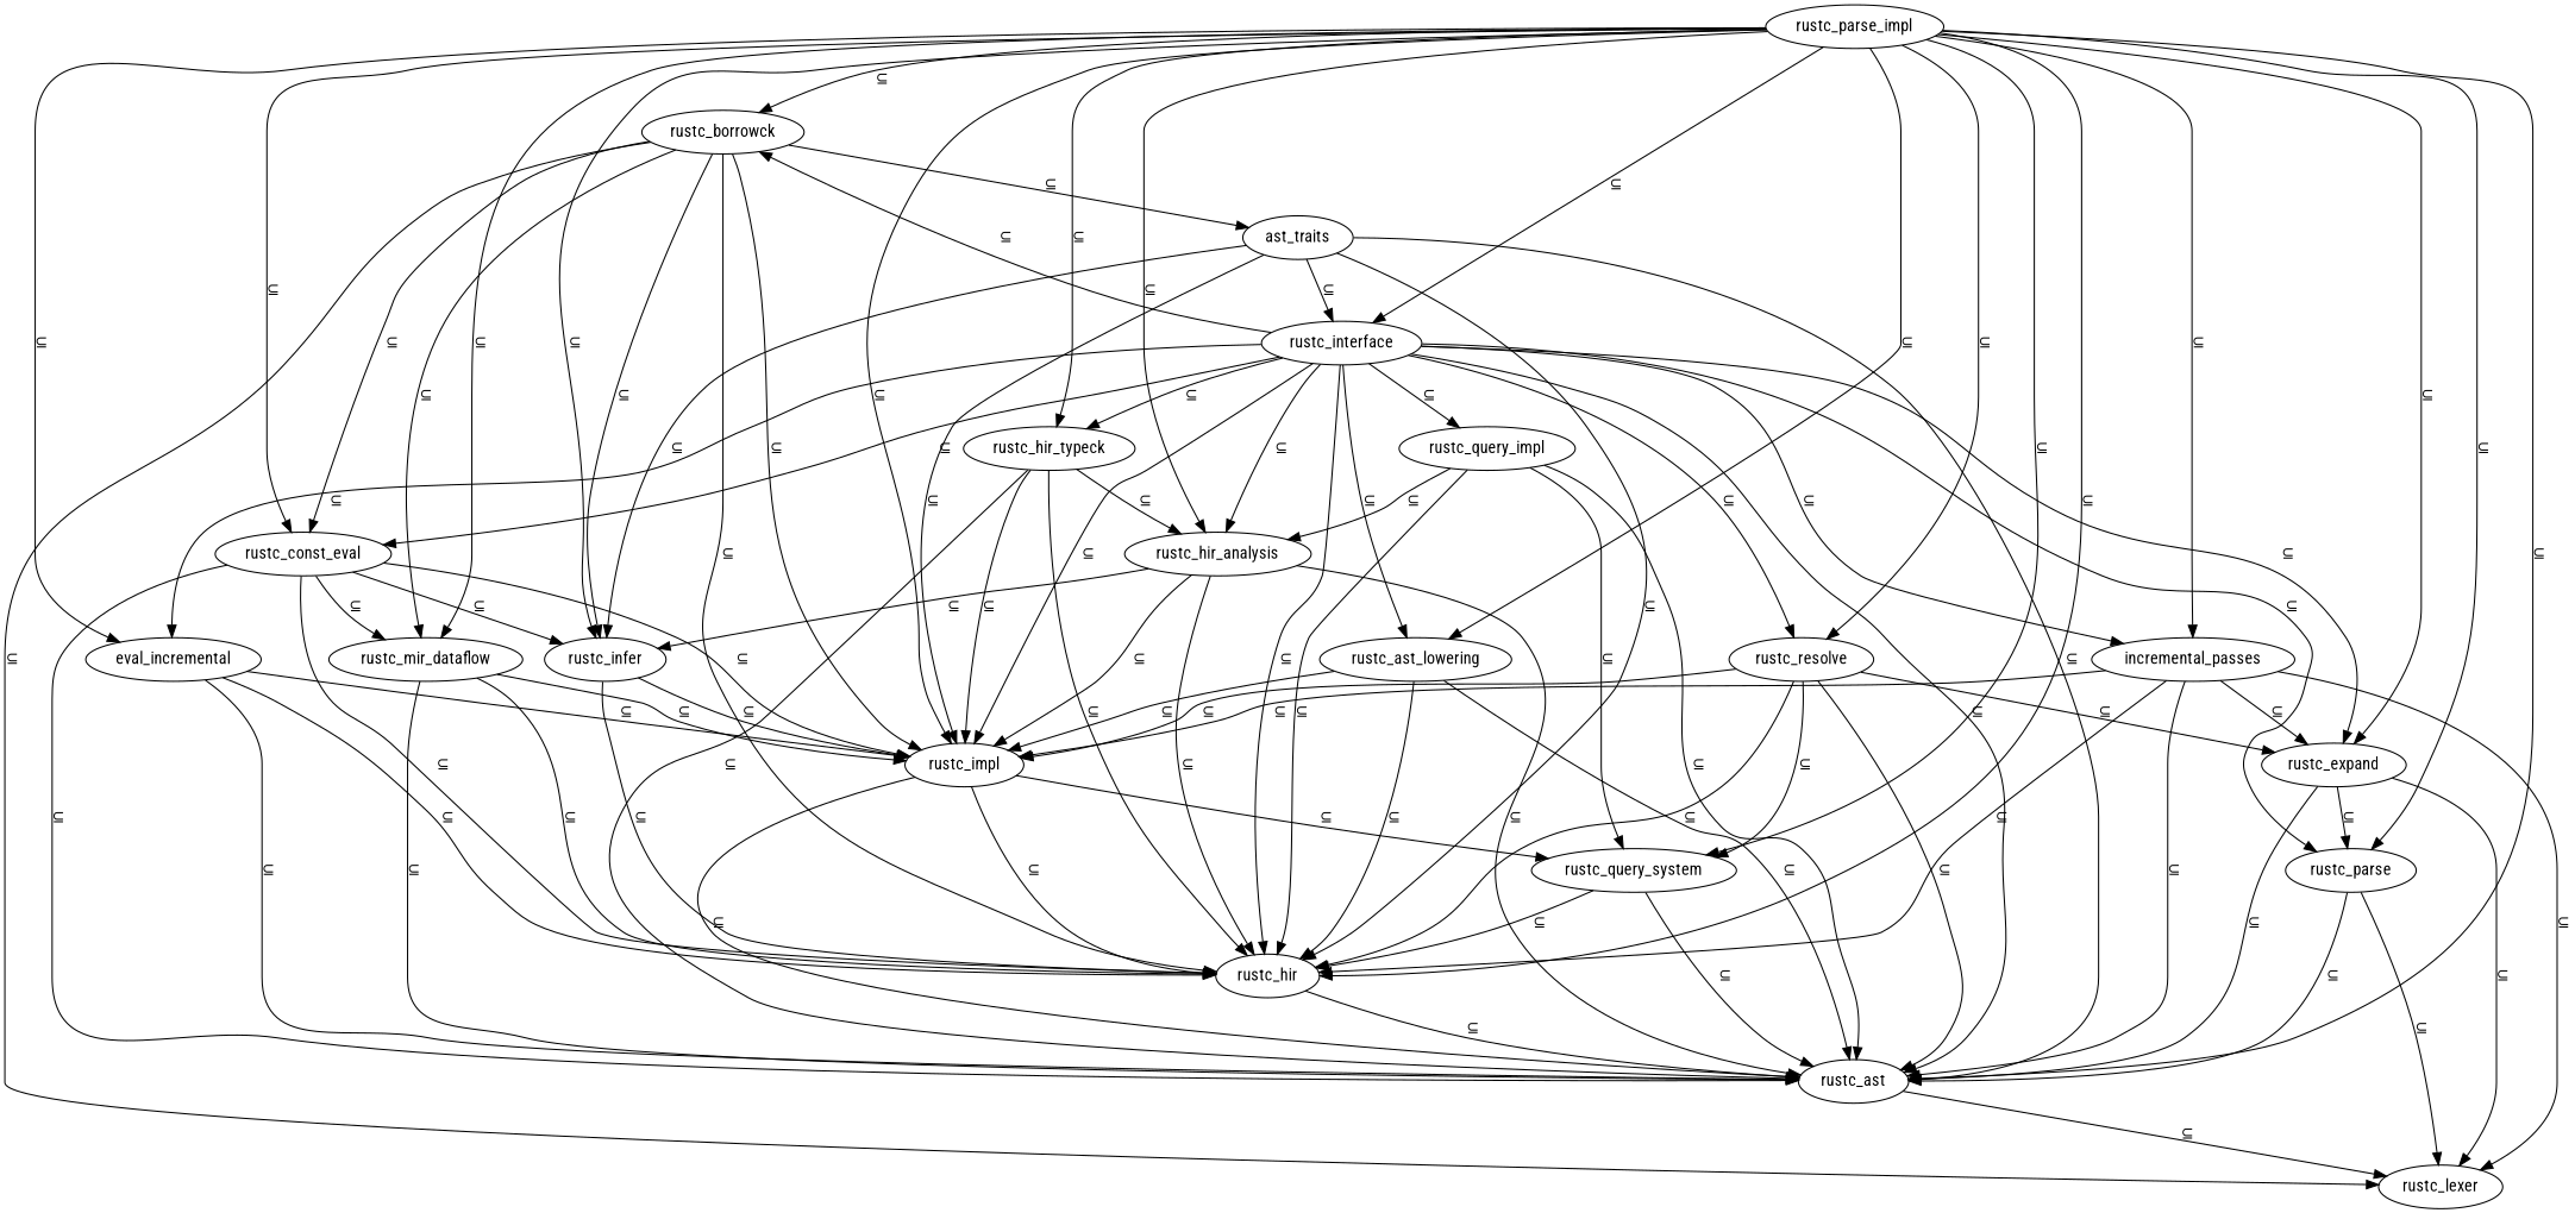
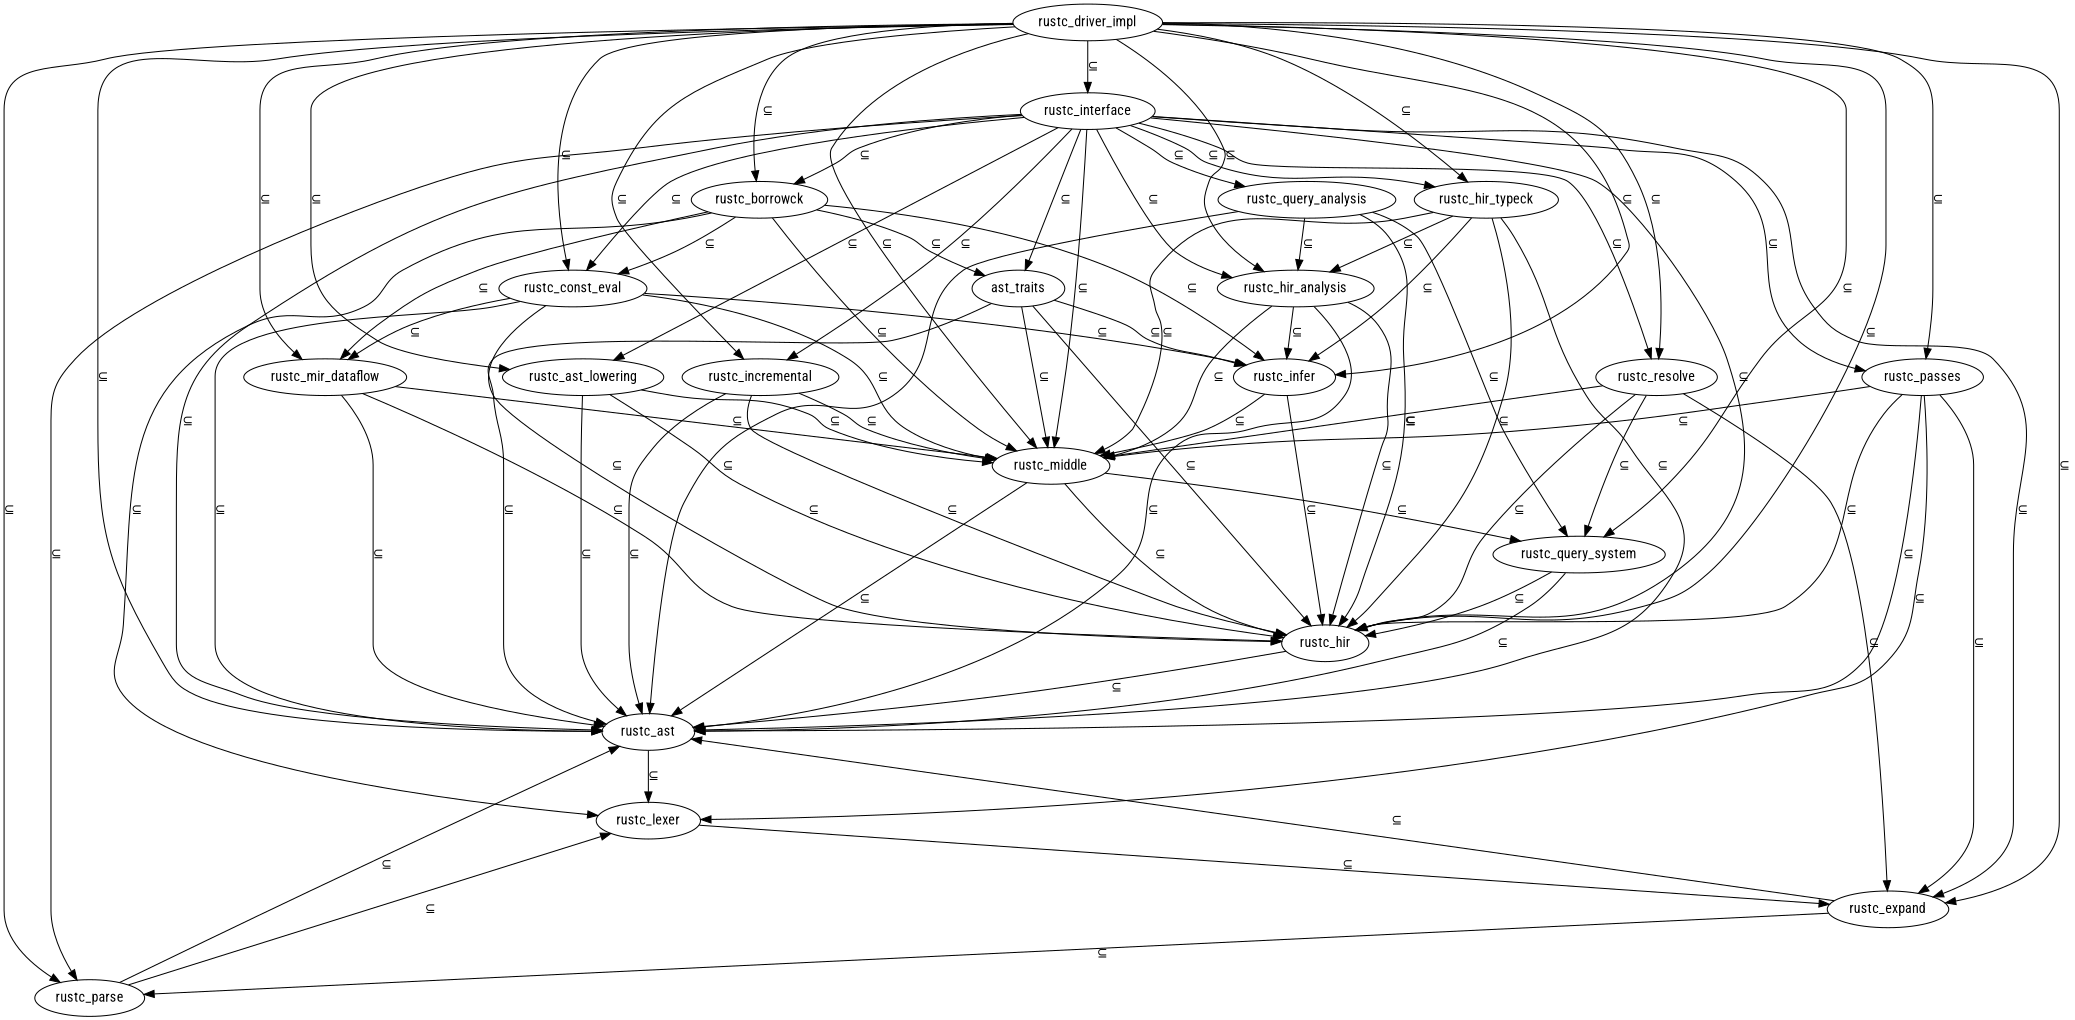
  digraph {
    fontname="Roboto Condensed"
    node [fontname="Roboto Condensed"]
    edge [fontname="Roboto Condensed"]
    n1 [label=rustc_ast]
    n2 [label=rustc_lexer]
    n3 [label=rustc_ast_lowering]
    n4 [label=rustc_hir]
-   n5 [label=rustc_impl]
+   n5 [label=rustc_middle]
    n6 [label=rustc_query_system]
    n7 [label=rustc_borrowck]
    n8 [label=rustc_const_eval]
    n9 [label=rustc_infer]
    n10 [label=rustc_mir_dataflow]
    n11 [label=ast_traits]
-   n12 [label=rustc_parse_impl]
+   n12 [label=rustc_driver_impl]
    n13 [label=rustc_expand]
    n14 [label=rustc_hir_analysis]
    n15 [label=rustc_hir_typeck]
-   n16 [label=eval_incremental]
+   n16 [label=rustc_incremental]
    n17 [label=rustc_interface]
    n18 [label=rustc_parse]
-   n19 [label=incremental_passes]
+   n19 [label=rustc_passes]
    n20 [label=rustc_resolve]
-   n21 [label=rustc_query_impl]
+   n21 [label=rustc_query_analysis]
    n1 -> n2 [label="&sube;"]
    n3 -> n1 [label="&sube;"]
    n3 -> n4 [label="&sube;"]
    n3 -> n5 [label="&sube;"]
    n4 -> n1 [label="&sube;"]
    n5 -> n1 [label="&sube;"]
    n5 -> n4 [label="&sube;"]
    n5 -> n6 [label="&sube;"]
    n6 -> n1 [label="&sube;"]
    n6 -> n4 [label="&sube;"]
    n7 -> n2 [label="&sube;"]
-   n7 -> n4 [label="&sube;"]
    n7 -> n5 [label="&sube;"]
    n7 -> n8 [label="&sube;"]
    n7 -> n9 [label="&sube;"]
    n7 -> n10 [label="&sube;"]
    n7 -> n11 [label="&sube;"]
    n8 -> n1 [label="&sube;"]
    n8 -> n4 [label="&sube;"]
    n8 -> n5 [label="&sube;"]
    n8 -> n9 [label="&sube;"]
    n8 -> n10 [label="&sube;"]
    n9 -> n4 [label="&sube;"]
    n9 -> n5 [label="&sube;"]
    n10 -> n1 [label="&sube;"]
    n10 -> n4 [label="&sube;"]
    n10 -> n5 [label="&sube;"]
    n11 -> n1 [label="&sube;"]
    n11 -> n4 [label="&sube;"]
    n11 -> n5 [label="&sube;"]
    n11 -> n9 [label="&sube;"]
    n12 -> n1 [label="&sube;"]
    n12 -> n3 [label="&sube;"]
    n12 -> n4 [label="&sube;"]
    n12 -> n5 [label="&sube;"]
    n12 -> n6 [label="&sube;"]
    n12 -> n7 [label="&sube;"]
    n12 -> n8 [label="&sube;"]
    n12 -> n9 [label="&sube;"]
    n12 -> n10 [label="&sube;"]
    n12 -> n13 [label="&sube;"]
    n12 -> n14 [label="&sube;"]
    n12 -> n15 [label="&sube;"]
    n12 -> n16 [label="&sube;"]
    n12 -> n17 [label="&sube;"]
    n12 -> n18 [label="&sube;"]
    n12 -> n19 [label="&sube;"]
    n12 -> n20 [label="&sube;"]
    n13 -> n1 [label="&sube;"]
-   n13 -> n2 [label="&sube;"]
+   n2 -> n13 [label="&sube;"]
    n13 -> n18 [label="&sube;"]
    n14 -> n1 [label="&sube;"]
    n14 -> n4 [label="&sube;"]
    n14 -> n5 [label="&sube;"]
    n14 -> n9 [label="&sube;"]
    n15 -> n1 [label="&sube;"]
    n15 -> n4 [label="&sube;"]
    n15 -> n5 [label="&sube;"]
+   n15 -> n9 [label="&sube;"]
    n15 -> n14 [label="&sube;"]
    n16 -> n1 [label="&sube;"]
    n16 -> n4 [label="&sube;"]
    n16 -> n5 [label="&sube;"]
    n17 -> n1 [label="&sube;"]
    n17 -> n3 [label="&sube;"]
    n17 -> n4 [label="&sube;"]
    n17 -> n5 [label="&sube;"]
    n17 -> n7 [label="&sube;"]
    n17 -> n8 [label="&sube;"]
-   n11 -> n17 [label="&sube;"]
+   n17 -> n11 [label="&sube;"]
    n17 -> n13 [label="&sube;"]
    n17 -> n14 [label="&sube;"]
    n17 -> n15 [label="&sube;"]
    n17 -> n16 [label="&sube;"]
    n17 -> n18 [label="&sube;"]
    n17 -> n19 [label="&sube;"]
    n17 -> n20 [label="&sube;"]
    n17 -> n21 [label="&sube;"]
    n18 -> n1 [label="&sube;"]
    n18 -> n2 [label="&sube;"]
    n19 -> n1 [label="&sube;"]
    n19 -> n2 [label="&sube;"]
    n19 -> n4 [label="&sube;"]
    n19 -> n5 [label="&sube;"]
    n19 -> n13 [label="&sube;"]
-   n20 -> n1 [label="&sube;"]
    n20 -> n4 [label="&sube;"]
    n20 -> n5 [label="&sube;"]
    n20 -> n6 [label="&sube;"]
    n20 -> n13 [label="&sube;"]
    n21 -> n1 [label="&sube;"]
    n21 -> n4 [label="&sube;"]
    n21 -> n6 [label="&sube;"]
    n21 -> n14 [label="&sube;"]
  }
